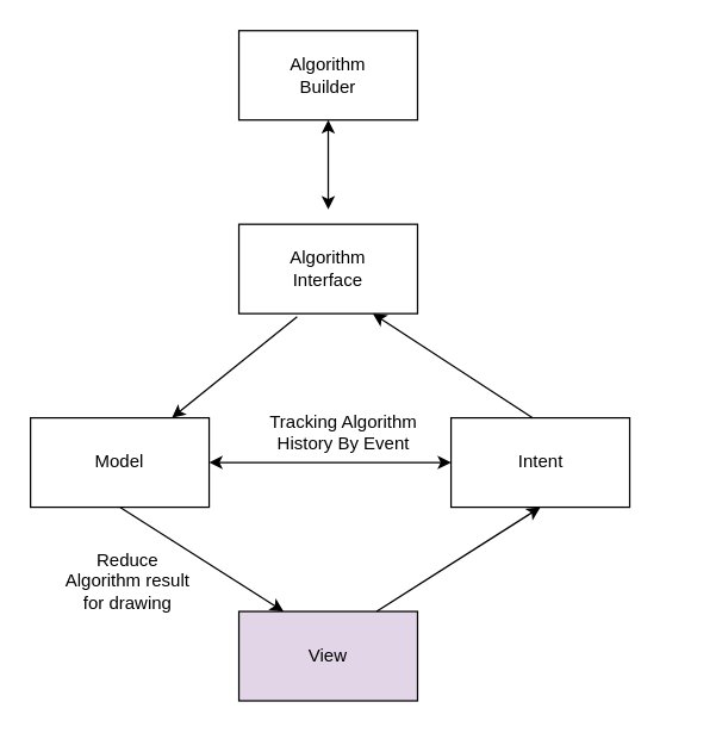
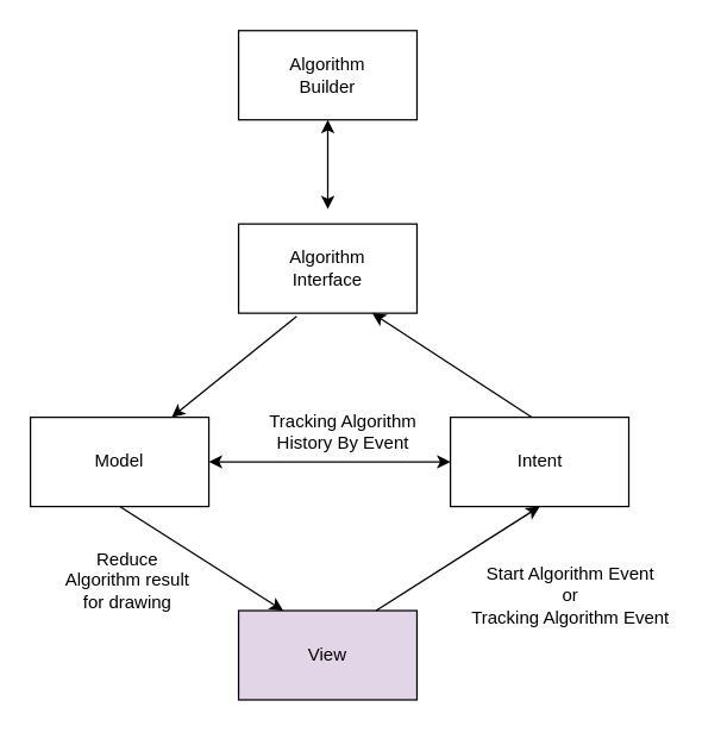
  <mxCell id="0" />
  <mxCell id="1" parent="0" />
  <mxCell id="2" value="Intent" style="rounded=0;whiteSpace=wrap;html=1;" vertex="1" parent="1"><mxGeometry x="302.5" y="280" width="120" height="60" as="geometry" /></mxCell>
  <mxCell id="3" value="View" style="rounded=0;whiteSpace=wrap;html=1;fillColor=#e1d5e7;" vertex="1" parent="1"><mxGeometry x="160" y="410" width="120" height="60" as="geometry" /></mxCell>
  <mxCell id="4" value="Model" style="rounded=0;whiteSpace=wrap;html=1;" vertex="1" parent="1"><mxGeometry x="20" y="280" width="120" height="60" as="geometry" /></mxCell>
  <mxCell id="5" value="Algorithm&lt;div&gt;Interface&lt;/div&gt;" style="rounded=0;whiteSpace=wrap;html=1;" vertex="1" parent="1"><mxGeometry x="160" y="150" width="120" height="60" as="geometry" /></mxCell>
  <mxCell id="6" value="Algorithm&lt;div&gt;Builder&lt;/div&gt;" style="rounded=0;whiteSpace=wrap;html=1;" vertex="1" parent="1"><mxGeometry x="160" y="20" width="120" height="60" as="geometry" /></mxCell>
  <mxCell id="7" value="" style="endArrow=classic;html=1;rounded=0;entryX=0.5;entryY=1;entryDx=0;entryDy=0;" edge="1" parent="1" target="2"><mxGeometry width="50" height="50" relative="1" as="geometry"><mxPoint x="252.5" y="410" as="sourcePoint" /><mxPoint x="310" y="350" as="targetPoint" /></mxGeometry></mxCell>
  <mxCell id="8" value="" style="endArrow=classic;html=1;rounded=0;entryX=0.75;entryY=1;entryDx=0;entryDy=0;exitX=0.458;exitY=0.001;exitDx=0;exitDy=0;exitPerimeter=0;" edge="1" parent="1" source="2" target="5"><mxGeometry width="50" height="50" relative="1" as="geometry"><mxPoint x="330" y="280" as="sourcePoint" /><mxPoint x="412.5" y="210" as="targetPoint" /></mxGeometry></mxCell>
  <mxCell id="9" value="" style="endArrow=classic;html=1;rounded=0;entryX=0.75;entryY=1;entryDx=0;entryDy=0;exitX=0.326;exitY=1.036;exitDx=0;exitDy=0;exitPerimeter=0;" edge="1" parent="1" source="5"><mxGeometry width="50" height="50" relative="1" as="geometry"><mxPoint x="195" y="350" as="sourcePoint" /><mxPoint x="115" y="280" as="targetPoint" /></mxGeometry></mxCell>
  <mxCell id="10" value="" style="endArrow=classic;html=1;rounded=0;entryX=0.25;entryY=0;entryDx=0;entryDy=0;exitX=0.5;exitY=1;exitDx=0;exitDy=0;" edge="1" parent="1" source="4" target="3"><mxGeometry width="50" height="50" relative="1" as="geometry"><mxPoint x="209" y="222" as="sourcePoint" /><mxPoint x="125" y="290" as="targetPoint" /></mxGeometry></mxCell>
  <mxCell id="11" value="" style="endArrow=classic;startArrow=classic;html=1;rounded=0;entryX=0.5;entryY=1;entryDx=0;entryDy=0;" edge="1" parent="1" target="6"><mxGeometry width="50" height="50" relative="1" as="geometry"><mxPoint x="220" y="140" as="sourcePoint" /><mxPoint x="267.5" y="100" as="targetPoint" /></mxGeometry></mxCell>
  <mxCell id="12" value="Tracking Algorithm&lt;div&gt;History By Event&lt;/div&gt;" style="text;html=1;align=center;verticalAlign=middle;resizable=0;points=[];autosize=1;strokeColor=none;fillColor=none;" vertex="1" parent="1"><mxGeometry x="170" y="270" width="120" height="40" as="geometry" /></mxCell>
  <mxCell id="13" value="" style="endArrow=classic;startArrow=classic;html=1;rounded=0;exitX=1;exitY=0.5;exitDx=0;exitDy=0;" edge="1" parent="1" source="4"><mxGeometry width="50" height="50" relative="1" as="geometry"><mxPoint x="152.5" y="310" as="sourcePoint" /><mxPoint x="302.5" y="310" as="targetPoint" /></mxGeometry></mxCell>
+ <mxCell id="14" value="Start Algorithm Event&lt;div&gt;or&lt;/div&gt;&lt;div&gt;Tracking Algorithm Event&lt;/div&gt;" style="text;html=1;align=center;verticalAlign=middle;resizable=0;points=[];autosize=1;strokeColor=none;fillColor=none;" vertex="1" parent="1"><mxGeometry x="302.5" y="370" width="160" height="60" as="geometry" /></mxCell>
  <mxCell id="15" value="Reduce&lt;div&gt;Algorithm result&lt;/div&gt;&lt;div&gt;for drawing&lt;/div&gt;" style="text;html=1;align=center;verticalAlign=middle;resizable=0;points=[];autosize=1;strokeColor=none;fillColor=none;" vertex="1" parent="1"><mxGeometry x="30" y="360" width="110" height="60" as="geometry" /></mxCell>
